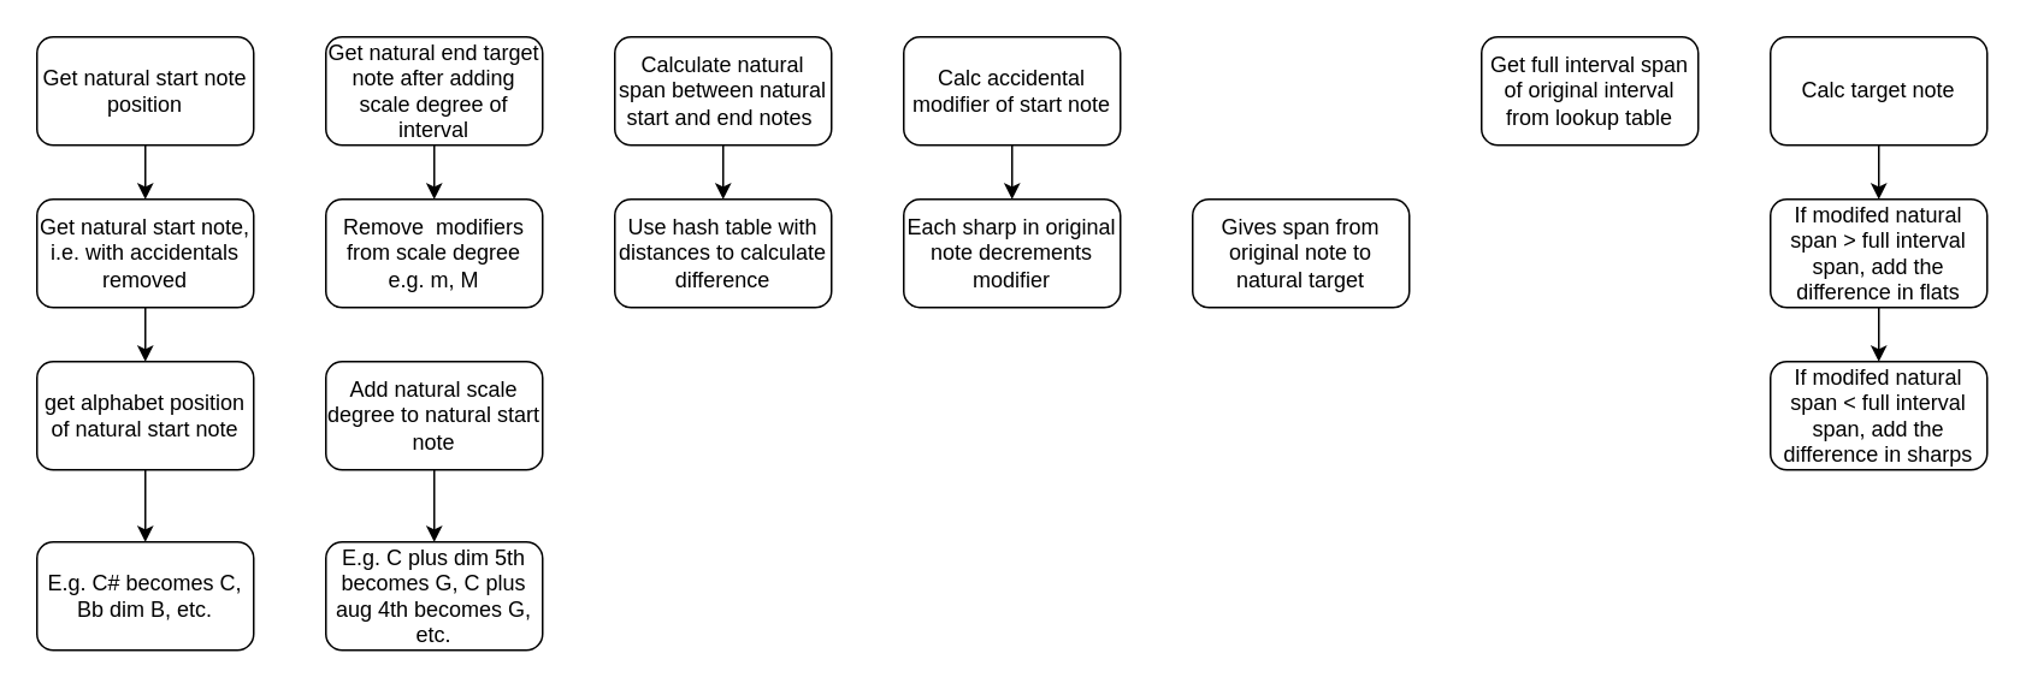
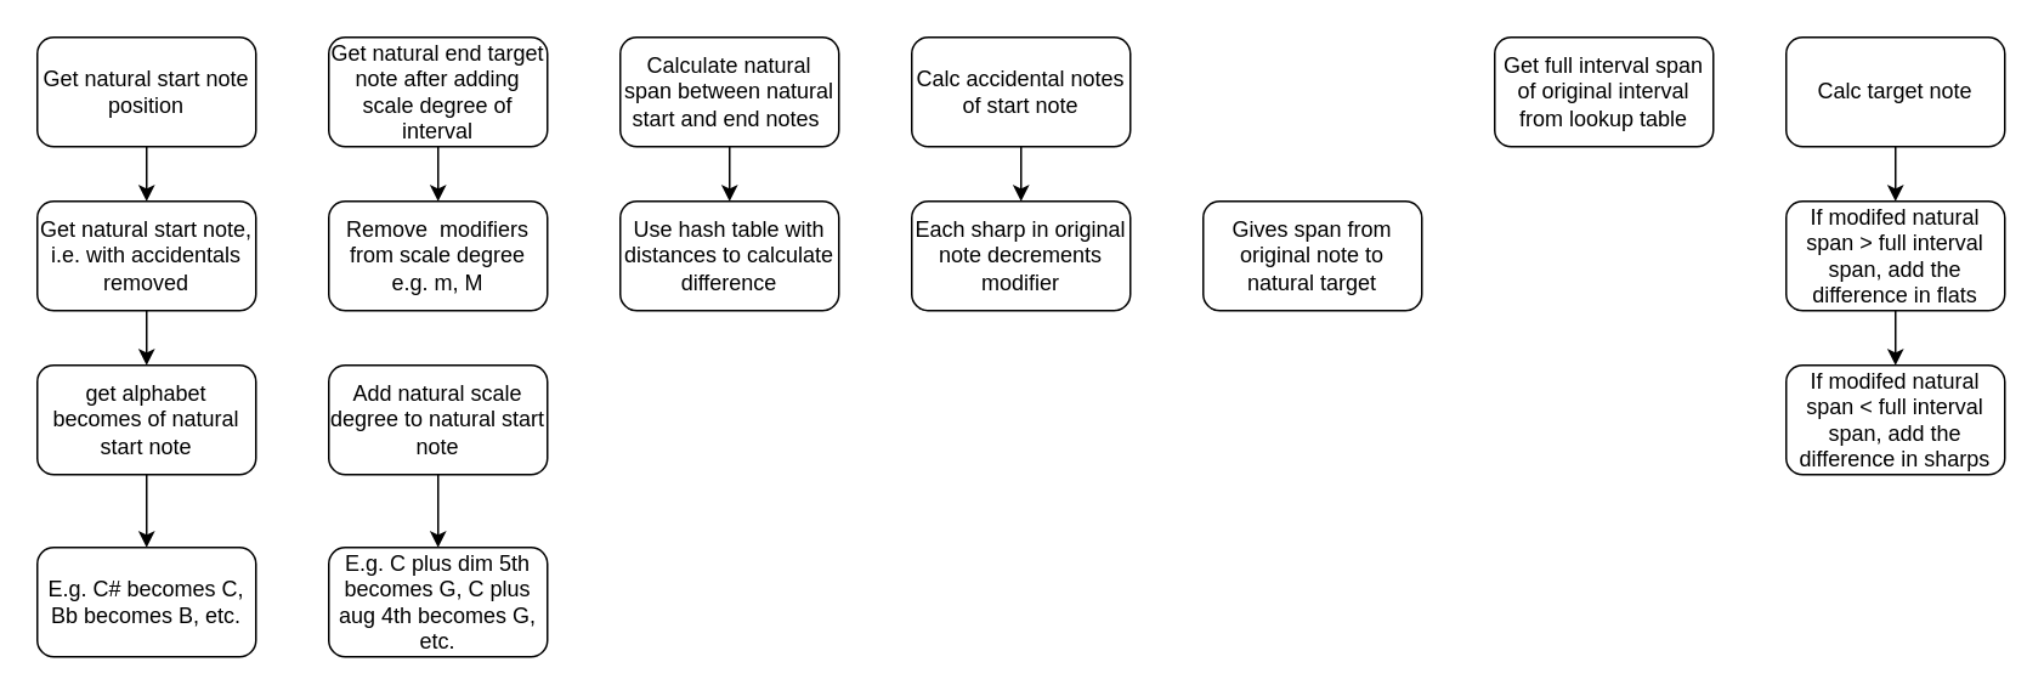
  <mxCell id="0" />
  <mxCell id="1" parent="0" />
  <mxCell id="2" value="" style="edgeStyle=none;html=1;" edge="1" parent="1" source="3" target="5"><mxGeometry relative="1" as="geometry" /></mxCell>
  <mxCell id="3" value="Get natural start note, i.e. with accidentals removed" style="rounded=1;whiteSpace=wrap;html=1;" parent="1" vertex="1"><mxGeometry x="20" y="110" width="120" height="60" as="geometry" /></mxCell>
  <mxCell id="4" value="" style="edgeStyle=none;html=1;" edge="1" parent="1" source="5" target="13"><mxGeometry relative="1" as="geometry" /></mxCell>
- <mxCell id="5" value="get alphabet position of natural start note" style="rounded=1;whiteSpace=wrap;html=1;" parent="1" vertex="1"><mxGeometry x="20" y="200" width="120" height="60" as="geometry" /></mxCell>
+ <mxCell id="5" value="get alphabet becomes of natural start note" style="rounded=1;whiteSpace=wrap;html=1;" parent="1" vertex="1"><mxGeometry x="20" y="200" width="120" height="60" as="geometry" /></mxCell>
  <mxCell id="6" value="" style="edgeStyle=none;html=1;" edge="1" parent="1" source="7" target="3"><mxGeometry relative="1" as="geometry" /></mxCell>
  <mxCell id="7" value="Get natural start note position" style="rounded=1;whiteSpace=wrap;html=1;" vertex="1" parent="1"><mxGeometry x="20" y="20" width="120" height="60" as="geometry" /></mxCell>
  <mxCell id="8" value="" style="edgeStyle=none;html=1;" edge="1" parent="1" source="9" target="10"><mxGeometry relative="1" as="geometry" /></mxCell>
  <mxCell id="9" value="Get natural end target note after adding scale degree of interval" style="rounded=1;whiteSpace=wrap;html=1;" vertex="1" parent="1"><mxGeometry x="180" y="20" width="120" height="60" as="geometry" /></mxCell>
  <mxCell id="10" value="Remove&amp;nbsp; modifiers from scale degree e.g. m, M" style="rounded=1;whiteSpace=wrap;html=1;" vertex="1" parent="1"><mxGeometry x="180" y="110" width="120" height="60" as="geometry" /></mxCell>
  <mxCell id="11" value="" style="edgeStyle=none;html=1;" edge="1" parent="1" source="12" target="14"><mxGeometry relative="1" as="geometry" /></mxCell>
  <mxCell id="12" value="Add natural scale degree to natural start note" style="rounded=1;whiteSpace=wrap;html=1;" vertex="1" parent="1"><mxGeometry x="180" y="200" width="120" height="60" as="geometry" /></mxCell>
- <mxCell id="13" value="E.g. C# becomes C, Bb dim B, etc." style="rounded=1;whiteSpace=wrap;html=1;" vertex="1" parent="1"><mxGeometry x="20" y="300" width="120" height="60" as="geometry" /></mxCell>
+ <mxCell id="13" value="E.g. C# becomes C, Bb becomes B, etc." style="rounded=1;whiteSpace=wrap;html=1;" vertex="1" parent="1"><mxGeometry x="20" y="300" width="120" height="60" as="geometry" /></mxCell>
  <mxCell id="14" value="E.g. C plus dim 5th becomes G, C plus aug 4th becomes G, etc." style="rounded=1;whiteSpace=wrap;html=1;" vertex="1" parent="1"><mxGeometry x="180" y="300" width="120" height="60" as="geometry" /></mxCell>
  <mxCell id="15" value="" style="edgeStyle=none;html=1;" edge="1" parent="1" source="16" target="19"><mxGeometry relative="1" as="geometry" /></mxCell>
  <mxCell id="16" value="Calculate natural span between natural start and end notes&amp;nbsp;" style="rounded=1;whiteSpace=wrap;html=1;" vertex="1" parent="1"><mxGeometry x="340" y="20" width="120" height="60" as="geometry" /></mxCell>
  <mxCell id="17" value="" style="edgeStyle=none;html=1;" edge="1" parent="1" source="18" target="20"><mxGeometry relative="1" as="geometry" /></mxCell>
- <mxCell id="18" value="Calc accidental modifier of start note" style="rounded=1;whiteSpace=wrap;html=1;" vertex="1" parent="1"><mxGeometry x="500" y="20" width="120" height="60" as="geometry" /></mxCell>
+ <mxCell id="18" value="Calc accidental notes of start note" style="rounded=1;whiteSpace=wrap;html=1;" vertex="1" parent="1"><mxGeometry x="500" y="20" width="120" height="60" as="geometry" /></mxCell>
  <mxCell id="19" value="Use hash table with distances to calculate difference" style="rounded=1;whiteSpace=wrap;html=1;" vertex="1" parent="1"><mxGeometry x="340" y="110" width="120" height="60" as="geometry" /></mxCell>
  <mxCell id="20" value="Each sharp in original note decrements modifier" style="rounded=1;whiteSpace=wrap;html=1;" vertex="1" parent="1"><mxGeometry x="500" y="110" width="120" height="60" as="geometry" /></mxCell>
  <mxCell id="21" value="Gives span from original note to natural target" style="rounded=1;whiteSpace=wrap;html=1;" vertex="1" parent="1"><mxGeometry x="660" y="110" width="120" height="60" as="geometry" /></mxCell>
  <mxCell id="22" value="Get full interval span of original interval from lookup table" style="rounded=1;whiteSpace=wrap;html=1;" vertex="1" parent="1"><mxGeometry x="820" y="20" width="120" height="60" as="geometry" /></mxCell>
  <mxCell id="23" value="" style="edgeStyle=none;html=1;" edge="1" parent="1" source="24" target="26"><mxGeometry relative="1" as="geometry" /></mxCell>
  <mxCell id="24" value="Calc target note" style="rounded=1;whiteSpace=wrap;html=1;" vertex="1" parent="1"><mxGeometry x="980" y="20" width="120" height="60" as="geometry" /></mxCell>
  <mxCell id="25" value="" style="edgeStyle=none;html=1;" edge="1" parent="1" source="26" target="27"><mxGeometry relative="1" as="geometry" /></mxCell>
  <mxCell id="26" value="If modifed natural span &amp;gt; full interval span, add the difference in flats" style="rounded=1;whiteSpace=wrap;html=1;" vertex="1" parent="1"><mxGeometry x="980" y="110" width="120" height="60" as="geometry" /></mxCell>
  <mxCell id="27" value="If modifed natural span &amp;lt; full interval span, add the difference in sharps" style="rounded=1;whiteSpace=wrap;html=1;" vertex="1" parent="1"><mxGeometry x="980" y="200" width="120" height="60" as="geometry" /></mxCell>
